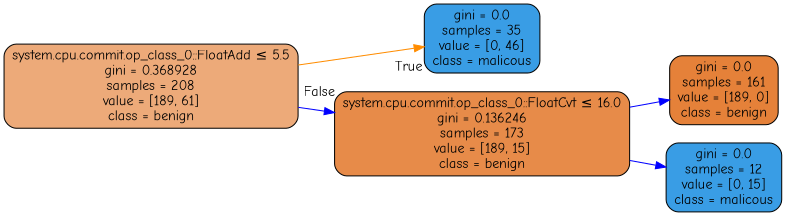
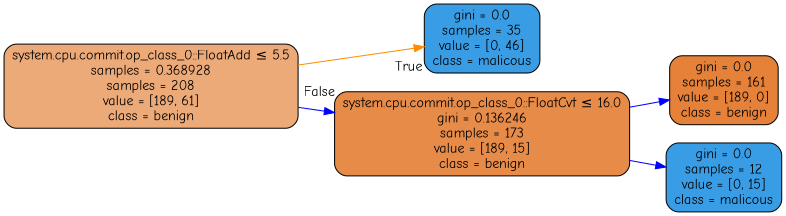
  digraph {
    rankdir=LR
    fontname="Comic Neue"
    node [color=black fillcolor="#399de5" fontname="Comic Neue" shape=box style="filled, rounded"]
    edge [fontname="Comic Neue" color=blue]
-   n1 [fillcolor="#edaa79" label=<system.cpu.commit.op_class_0::FloatAdd &le; 5.5<br/>gini = 0.368928<br/>samples = 208<br/>value = [189, 61]<br/>class = benign>]
+   n1 [fillcolor="#edaa79" label=<system.cpu.commit.op_class_0::FloatAdd &le; 5.5<br/>samples = 0.368928<br/>samples = 208<br/>value = [189, 61]<br/>class = benign>]
    n2 [label=<gini = 0.0<br/>samples = 35<br/>value = [0, 46]<br/>class = malicous>]
    n3 [fillcolor="#e78b49" label=<system.cpu.commit.op_class_0::FloatCvt &le; 16.0<br/>gini = 0.136246<br/>samples = 173<br/>value = [189, 15]<br/>class = benign>]
    n4 [fillcolor="#e58139" label=<gini = 0.0<br/>samples = 161<br/>value = [189, 0]<br/>class = benign>]
    n5 [label=<gini = 0.0<br/>samples = 12<br/>value = [0, 15]<br/>class = malicous>]
    n1 -> n2 [headlabel=True labelangle=45 labeldistance=2.5 color=darkorange]
    n1 -> n3 [headlabel=False labelangle=-45 labeldistance=2.5]
    n3 -> n4
    n3 -> n5
  }
